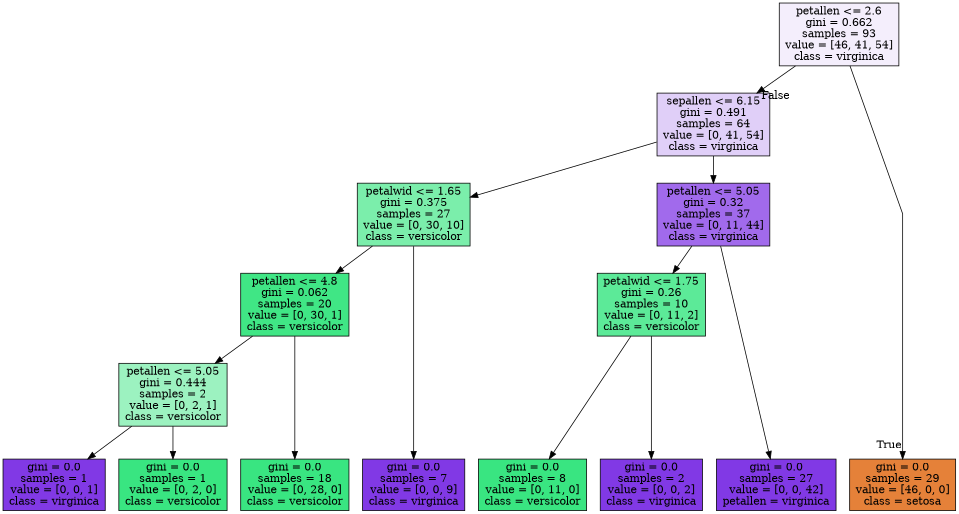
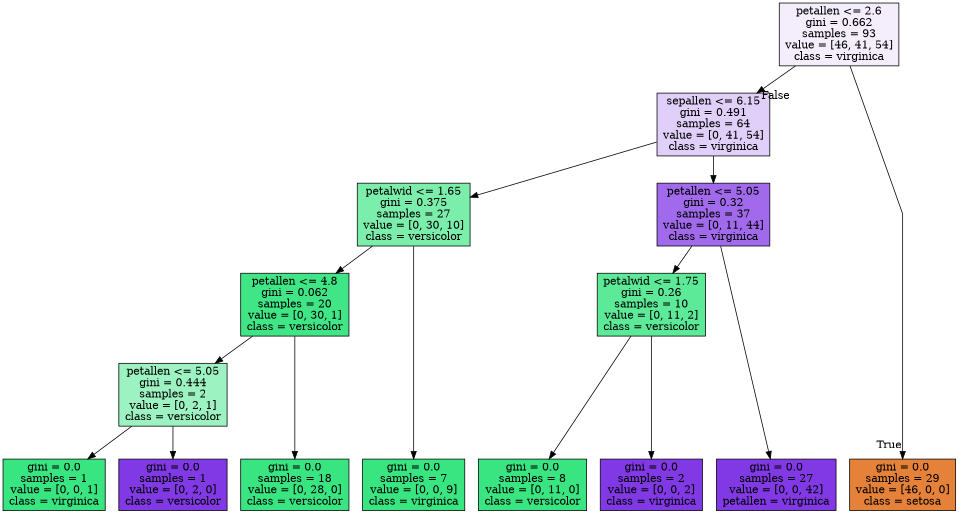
  digraph {
    ranksep=equally
    splines=polyline
    node [color=black fillcolor="#8139e5ff" shape=box style=filled]
    n1 [fillcolor="#8139e515" label="petallen <= 2.6\ngini = 0.662\nsamples = 93\nvalue = [46, 41, 54]\nclass = virginica"]
    n2 [fillcolor="#8139e53d" label="sepallen <= 6.15\ngini = 0.491\nsamples = 64\nvalue = [0, 41, 54]\nclass = virginica"]
    n3 [fillcolor="#39e581aa" label="petalwid <= 1.65\ngini = 0.375\nsamples = 27\nvalue = [0, 30, 10]\nclass = versicolor"]
    n4 [fillcolor="#8139e5bf" label="petallen <= 5.05\ngini = 0.32\nsamples = 37\nvalue = [0, 11, 44]\nclass = virginica"]
    n5 [fillcolor="#39e581f6" label="petallen <= 4.8\ngini = 0.062\nsamples = 20\nvalue = [0, 30, 1]\nclass = versicolor"]
    n6 [fillcolor="#39e581d1" label="petalwid <= 1.75\ngini = 0.26\nsamples = 10\nvalue = [0, 11, 2]\nclass = versicolor"]
    n7 [fillcolor="#39e5817f" label="petallen <= 5.05\ngini = 0.444\nsamples = 2\nvalue = [0, 2, 1]\nclass = versicolor"]
    n8 [fillcolor="#e58139ff" label="gini = 0.0\nsamples = 29\nvalue = [46, 0, 0]\nclass = setosa"]
    n9 [fillcolor="#39e581ff" label="gini = 0.0\nsamples = 18\nvalue = [0, 28, 0]\nclass = versicolor"]
-   n10 [label="gini = 0.0\nsamples = 1\nvalue = [0, 0, 1]\nclass = virginica"]
-   n11 [fillcolor="#39e581ff" label="gini = 0.0\nsamples = 1\nvalue = [0, 2, 0]\nclass = versicolor"]
-   n12 [label="gini = 0.0\nsamples = 7\nvalue = [0, 0, 9]\nclass = virginica"]
+   n10 [fillcolor="#39e581ff" label="gini = 0.0\nsamples = 1\nvalue = [0, 0, 1]\nclass = virginica"]
+   n11 [label="gini = 0.0\nsamples = 1\nvalue = [0, 2, 0]\nclass = versicolor"]
+   n12 [fillcolor="#39e581ff" label="gini = 0.0\nsamples = 7\nvalue = [0, 0, 9]\nclass = virginica"]
    n13 [fillcolor="#39e581ff" label="gini = 0.0\nsamples = 8\nvalue = [0, 11, 0]\nclass = versicolor"]
    n14 [label="gini = 0.0\nsamples = 2\nvalue = [0, 0, 2]\nclass = virginica"]
    n15 [label="gini = 0.0\nsamples = 27\nvalue = [0, 0, 42]\npetallen = virginica"]
    subgraph sub_1 {
      rank=same
      n1
    }
    subgraph sub_2 {
      rank=same
      n2
    }
    subgraph sub_3 {
      rank=same
      n3
      n4
    }
    subgraph sub_4 {
      rank=same
      n5
      n6
    }
    subgraph sub_5 {
      rank=same
      n7
    }
    subgraph sub_6 {
      rank=same
      n8
      n9
      n10
      n11
      n12
      n13
      n14
      n15
    }
    n1 -> n2 [headlabel=False labelangle=-45 labeldistance=2.5]
    n1 -> n8 [headlabel=True labelangle=45 labeldistance=2.5]
    n2 -> n3
    n2 -> n4
    n3 -> n5
    n3 -> n12
    n4 -> n6
    n4 -> n15
    n5 -> n7
    n5 -> n9
    n6 -> n13
    n6 -> n14
    n7 -> n10
    n7 -> n11
  }
